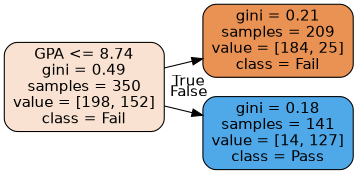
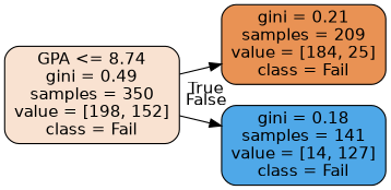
  digraph {
    rankdir=LR
    node [color=black fontname=helvetica shape=box style="filled, rounded"]
    edge [fontname=helvetica labeldistance=2.5]
    n1 [fillcolor="#f9e2d1" label="GPA <= 8.74\ngini = 0.49\nsamples = 350\nvalue = [198, 152]\nclass = Fail"]
    n2 [fillcolor="#e99254" label="gini = 0.21\nsamples = 209\nvalue = [184, 25]\nclass = Fail"]
-   n3 [fillcolor="#4fa8e8" label="gini = 0.18\nsamples = 141\nvalue = [14, 127]\nclass = Pass"]
+   n3 [fillcolor="#4fa8e8" label="gini = 0.18\nsamples = 141\nvalue = [14, 127]\nclass = Fail"]
    n1 -> n2 [headlabel=True labelangle=45]
    n1 -> n3 [headlabel=False labelangle=-45]
  }
